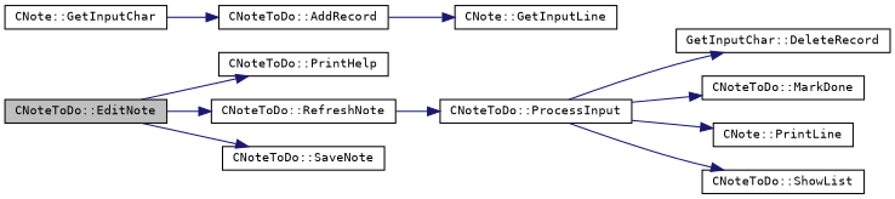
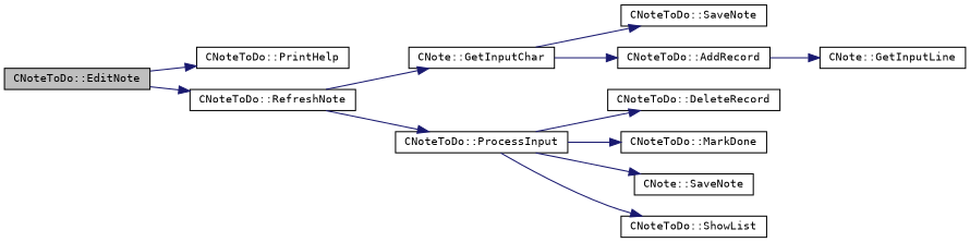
  digraph {
    fontname="DejaVu Sans Mono"
    rankdir=LR
    node [color=black fillcolor=white fontname="DejaVu Sans Mono" fontsize=10 shape=record style=filled]
    edge [color=midnightblue fontname="DejaVu Sans Mono" fontsize=10 labelfontname=Helvetica labelfontsize=10 style=solid]
    n1 [fillcolor=grey75 fontcolor=black height=0.2 label="CNoteToDo::EditNote" width=0.4]
    n2 [height=0.2 label="CNoteToDo::PrintHelp" width=0.4]
    n3 [height=0.2 label="CNoteToDo::RefreshNote" width=0.4]
    n4 [height=0.2 label="CNoteToDo::SaveNote" width=0.4]
    n5 [height=0.2 label="CNote::GetInputChar" width=0.4]
    n6 [height=0.2 label="CNoteToDo::ProcessInput" width=0.4]
    n7 [height=0.2 label="CNoteToDo::AddRecord" width=0.4]
-   n8 [height=0.2 label="GetInputChar::DeleteRecord" width=0.4]
+   n8 [height=0.2 label="CNoteToDo::DeleteRecord" width=0.4]
    n9 [height=0.2 label="CNoteToDo::MarkDone" width=0.4]
-   n10 [height=0.2 label="CNote::PrintLine" width=0.4]
+   n10 [height=0.2 label="CNote::SaveNote" width=0.4]
    n11 [height=0.2 label="CNoteToDo::ShowList" width=0.4]
    n12 [height=0.2 label="CNote::GetInputLine" width=0.4]
    n1 -> n2
    n1 -> n3
-   n1 -> n4
+   n5 -> n4
+   n3 -> n5
    n3 -> n6
    n5 -> n7
    n6 -> n8
    n6 -> n9
    n6 -> n10
    n6 -> n11
    n7 -> n12
  }
